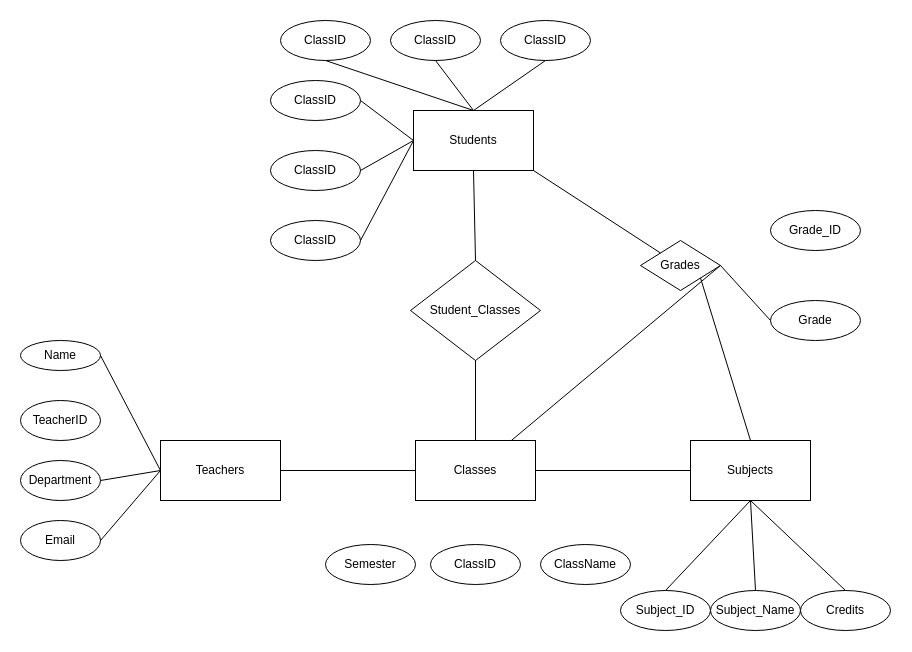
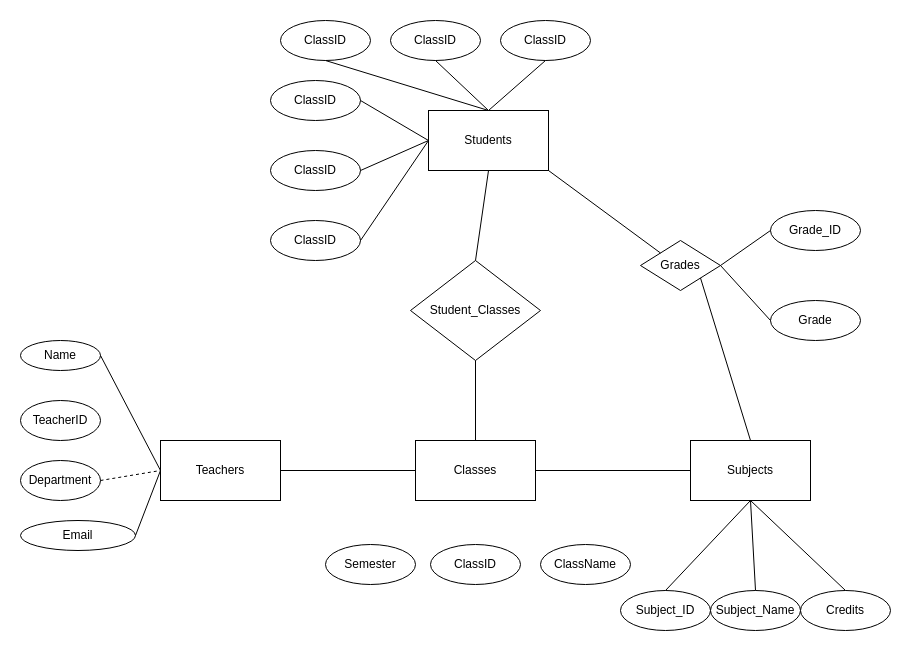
  <mxCell id="0" />
  <mxCell id="1" parent="0" />
- <mxCell id="2" value="Students" style="rounded=0;whiteSpace=wrap;html=1;" vertex="1" parent="1"><mxGeometry x="413" y="110" width="120" height="60" as="geometry" /></mxCell>
+ <mxCell id="2" value="Students" style="rounded=0;whiteSpace=wrap;html=1;" vertex="1" parent="1"><mxGeometry x="428" y="110" width="120" height="60" as="geometry" /></mxCell>
  <mxCell id="3" value="Classes" style="rounded=0;whiteSpace=wrap;html=1;" vertex="1" parent="1"><mxGeometry x="415" y="440" width="120" height="60" as="geometry" /></mxCell>
  <mxCell id="4" value="Student_Classes" style="rhombus;whiteSpace=wrap;html=1;" vertex="1" parent="1"><mxGeometry x="410" y="260" width="130" height="100" as="geometry" /></mxCell>
  <mxCell id="5" value="Subjects" style="rounded=0;whiteSpace=wrap;html=1;" vertex="1" parent="1"><mxGeometry x="690" y="440" width="120" height="60" as="geometry" /></mxCell>
  <mxCell id="6" value="Grades" style="rhombus;whiteSpace=wrap;html=1;" vertex="1" parent="1"><mxGeometry x="640" y="240" width="80" height="50" as="geometry" /></mxCell>
  <mxCell id="7" value="Teachers" style="rounded=0;whiteSpace=wrap;html=1;" vertex="1" parent="1"><mxGeometry x="160" y="440" width="120" height="60" as="geometry" /></mxCell>
  <mxCell id="8" value="" style="endArrow=none;html=1;rounded=0;entryX=0.5;entryY=1;entryDx=0;entryDy=0;exitX=0.5;exitY=0;exitDx=0;exitDy=0;" edge="1" parent="1" source="4" target="2"><mxGeometry width="50" height="50" relative="1" as="geometry"><mxPoint x="540" y="310" as="sourcePoint" /><mxPoint x="590" y="260" as="targetPoint" /></mxGeometry></mxCell>
  <mxCell id="9" value="" style="endArrow=none;html=1;rounded=0;exitX=0.5;exitY=1;exitDx=0;exitDy=0;entryX=0.5;entryY=0;entryDx=0;entryDy=0;" edge="1" parent="1" source="4" target="3"><mxGeometry width="50" height="50" relative="1" as="geometry"><mxPoint x="540" y="310" as="sourcePoint" /><mxPoint x="590" y="260" as="targetPoint" /></mxGeometry></mxCell>
  <mxCell id="10" value="" style="endArrow=none;html=1;rounded=0;entryX=1;entryY=1;entryDx=0;entryDy=0;exitX=0;exitY=0;exitDx=0;exitDy=0;" edge="1" parent="1" source="6" target="2"><mxGeometry width="50" height="50" relative="1" as="geometry"><mxPoint x="540" y="310" as="sourcePoint" /><mxPoint x="590" y="260" as="targetPoint" /></mxGeometry></mxCell>
  <mxCell id="11" value="" style="endArrow=none;html=1;rounded=0;entryX=1;entryY=1;entryDx=0;entryDy=0;exitX=0.5;exitY=0;exitDx=0;exitDy=0;" edge="1" parent="1" source="5" target="6"><mxGeometry width="50" height="50" relative="1" as="geometry"><mxPoint x="540" y="310" as="sourcePoint" /><mxPoint x="590" y="260" as="targetPoint" /></mxGeometry></mxCell>
  <mxCell id="12" value="" style="endArrow=none;html=1;rounded=0;exitX=1;exitY=0.5;exitDx=0;exitDy=0;entryX=0;entryY=0.5;entryDx=0;entryDy=0;" edge="1" parent="1" source="7" target="3"><mxGeometry width="50" height="50" relative="1" as="geometry"><mxPoint x="270" y="400" as="sourcePoint" /><mxPoint x="590" y="260" as="targetPoint" /></mxGeometry></mxCell>
  <mxCell id="13" value="" style="endArrow=none;html=1;rounded=0;exitX=1;exitY=0.5;exitDx=0;exitDy=0;entryX=0;entryY=0.5;entryDx=0;entryDy=0;" edge="1" parent="1" source="3" target="5"><mxGeometry width="50" height="50" relative="1" as="geometry"><mxPoint x="540" y="310" as="sourcePoint" /><mxPoint x="590" y="260" as="targetPoint" /></mxGeometry></mxCell>
  <mxCell id="14" value="TeacherID" style="ellipse;whiteSpace=wrap;html=1;" vertex="1" parent="1"><mxGeometry x="20" y="400" width="80" height="40" as="geometry" /></mxCell>
  <mxCell id="15" value="Name" style="ellipse;whiteSpace=wrap;html=1;" vertex="1" parent="1"><mxGeometry x="20" y="340" width="80" height="30" as="geometry" /></mxCell>
  <mxCell id="16" value="Department" style="ellipse;whiteSpace=wrap;html=1;" vertex="1" parent="1"><mxGeometry x="20" y="460" width="80" height="40" as="geometry" /></mxCell>
- <mxCell id="17" value="Email" style="ellipse;whiteSpace=wrap;html=1;" vertex="1" parent="1"><mxGeometry x="20" y="520" width="80" height="40" as="geometry" /></mxCell>
+ <mxCell id="17" value="Email" style="ellipse;whiteSpace=wrap;html=1;" vertex="1" parent="1"><mxGeometry x="20" y="520" width="115" height="30" as="geometry" /></mxCell>
  <mxCell id="18" value="Semester" style="ellipse;whiteSpace=wrap;html=1;" vertex="1" parent="1"><mxGeometry x="325" y="544" width="90" height="40" as="geometry" /></mxCell>
  <mxCell id="19" value="ClassID" style="ellipse;whiteSpace=wrap;html=1;" vertex="1" parent="1"><mxGeometry x="430" y="544" width="90" height="40" as="geometry" /></mxCell>
  <mxCell id="20" value="ClassName" style="ellipse;whiteSpace=wrap;html=1;" vertex="1" parent="1"><mxGeometry x="540" y="544" width="90" height="40" as="geometry" /></mxCell>
  <mxCell id="21" value="Subject_ID" style="ellipse;whiteSpace=wrap;html=1;" vertex="1" parent="1"><mxGeometry x="620" y="590" width="90" height="40" as="geometry" /></mxCell>
  <mxCell id="22" value="Subject_Name" style="ellipse;whiteSpace=wrap;html=1;" vertex="1" parent="1"><mxGeometry x="710" y="590" width="90" height="40" as="geometry" /></mxCell>
  <mxCell id="23" value="Credits" style="ellipse;whiteSpace=wrap;html=1;" vertex="1" parent="1"><mxGeometry x="800" y="590" width="90" height="40" as="geometry" /></mxCell>
  <mxCell id="24" value="" style="endArrow=none;html=1;rounded=0;entryX=0.5;entryY=1;entryDx=0;entryDy=0;exitX=0.5;exitY=0;exitDx=0;exitDy=0;" edge="1" parent="1" source="21" target="5"><mxGeometry width="50" height="50" relative="1" as="geometry"><mxPoint x="670" y="700" as="sourcePoint" /><mxPoint x="720" y="650" as="targetPoint" /></mxGeometry></mxCell>
  <mxCell id="25" value="" style="endArrow=none;html=1;rounded=0;entryX=0.5;entryY=1;entryDx=0;entryDy=0;exitX=0.5;exitY=0;exitDx=0;exitDy=0;" edge="1" parent="1" source="22" target="5"><mxGeometry width="50" height="50" relative="1" as="geometry"><mxPoint x="670" y="700" as="sourcePoint" /><mxPoint x="720" y="650" as="targetPoint" /></mxGeometry></mxCell>
  <mxCell id="26" value="" style="endArrow=none;html=1;rounded=0;exitX=0.5;exitY=0;exitDx=0;exitDy=0;entryX=0.5;entryY=1;entryDx=0;entryDy=0;" edge="1" parent="1" source="23" target="5"><mxGeometry width="50" height="50" relative="1" as="geometry"><mxPoint x="670" y="700" as="sourcePoint" /><mxPoint x="750" y="510" as="targetPoint" /></mxGeometry></mxCell>
  <mxCell id="27" value="Grade" style="ellipse;whiteSpace=wrap;html=1;" vertex="1" parent="1"><mxGeometry x="770" y="300" width="90" height="40" as="geometry" /></mxCell>
  <mxCell id="28" value="Grade_ID" style="ellipse;whiteSpace=wrap;html=1;" vertex="1" parent="1"><mxGeometry x="770" y="210" width="90" height="40" as="geometry" /></mxCell>
- <mxCell id="29" value="" style="endArrow=none;html=1;rounded=0;exitX=1;exitY=0.5;exitDx=0;exitDy=0;" edge="1" parent="1" source="6" target="3"><mxGeometry width="50" height="50" relative="1" as="geometry"><mxPoint x="590" y="420" as="sourcePoint" /><mxPoint x="640" y="370" as="targetPoint" /></mxGeometry></mxCell>
+ <mxCell id="29" value="" style="endArrow=none;html=1;rounded=0;entryX=0;entryY=0.5;entryDx=0;entryDy=0;exitX=1;exitY=0.5;exitDx=0;exitDy=0;" edge="1" parent="1" source="6" target="28"><mxGeometry width="50" height="50" relative="1" as="geometry"><mxPoint x="590" y="420" as="sourcePoint" /><mxPoint x="640" y="370" as="targetPoint" /></mxGeometry></mxCell>
  <mxCell id="30" value="" style="endArrow=none;html=1;rounded=0;entryX=1;entryY=0.5;entryDx=0;entryDy=0;exitX=0;exitY=0.5;exitDx=0;exitDy=0;" edge="1" parent="1" source="27" target="6"><mxGeometry width="50" height="50" relative="1" as="geometry"><mxPoint x="590" y="420" as="sourcePoint" /><mxPoint x="640" y="370" as="targetPoint" /></mxGeometry></mxCell>
  <mxCell id="31" value="" style="endArrow=none;html=1;rounded=0;exitX=1;exitY=0.5;exitDx=0;exitDy=0;entryX=0;entryY=0.5;entryDx=0;entryDy=0;" edge="1" parent="1" source="15" target="7"><mxGeometry width="50" height="50" relative="1" as="geometry"><mxPoint x="330" y="380" as="sourcePoint" /><mxPoint x="380" y="330" as="targetPoint" /></mxGeometry></mxCell>
- <mxCell id="32" value="" style="endArrow=none;html=1;rounded=0;exitX=1;exitY=0.5;exitDx=0;exitDy=0;entryX=0;entryY=0.5;entryDx=0;entryDy=0;" edge="1" parent="1" source="16" target="7"><mxGeometry width="50" height="50" relative="1" as="geometry"><mxPoint x="330" y="380" as="sourcePoint" /><mxPoint x="150" y="470" as="targetPoint" /></mxGeometry></mxCell>
+ <mxCell id="32" value="" style="endArrow=none;html=1;rounded=0;exitX=1;exitY=0.5;exitDx=0;exitDy=0;entryX=0;entryY=0.5;entryDx=0;entryDy=0;dashed=1;" edge="1" parent="1" source="16" target="7"><mxGeometry width="50" height="50" relative="1" as="geometry"><mxPoint x="330" y="380" as="sourcePoint" /><mxPoint x="150" y="470" as="targetPoint" /></mxGeometry></mxCell>
  <mxCell id="33" value="" style="endArrow=none;html=1;rounded=0;exitX=1;exitY=0.5;exitDx=0;exitDy=0;entryX=0;entryY=0.5;entryDx=0;entryDy=0;" edge="1" parent="1" source="17" target="7"><mxGeometry width="50" height="50" relative="1" as="geometry"><mxPoint x="330" y="380" as="sourcePoint" /><mxPoint x="380" y="330" as="targetPoint" /></mxGeometry></mxCell>
  <mxCell id="34" value="ClassID" style="ellipse;whiteSpace=wrap;html=1;" vertex="1" parent="1"><mxGeometry x="270" y="220" width="90" height="40" as="geometry" /></mxCell>
  <mxCell id="35" value="ClassID" style="ellipse;whiteSpace=wrap;html=1;" vertex="1" parent="1"><mxGeometry x="270" y="150" width="90" height="40" as="geometry" /></mxCell>
  <mxCell id="36" value="ClassID" style="ellipse;whiteSpace=wrap;html=1;" vertex="1" parent="1"><mxGeometry x="270" y="80" width="90" height="40" as="geometry" /></mxCell>
  <mxCell id="37" value="ClassID" style="ellipse;whiteSpace=wrap;html=1;" vertex="1" parent="1"><mxGeometry x="500" y="20" width="90" height="40" as="geometry" /></mxCell>
  <mxCell id="38" value="ClassID" style="ellipse;whiteSpace=wrap;html=1;" vertex="1" parent="1"><mxGeometry x="390" y="20" width="90" height="40" as="geometry" /></mxCell>
  <mxCell id="39" value="ClassID" style="ellipse;whiteSpace=wrap;html=1;" vertex="1" parent="1"><mxGeometry x="280" y="20" width="90" height="40" as="geometry" /></mxCell>
  <mxCell id="40" value="" style="endArrow=none;html=1;rounded=0;entryX=0.5;entryY=1;entryDx=0;entryDy=0;exitX=0.5;exitY=0;exitDx=0;exitDy=0;" edge="1" parent="1" source="2" target="39"><mxGeometry width="50" height="50" relative="1" as="geometry"><mxPoint x="410" y="400" as="sourcePoint" /><mxPoint x="460" y="350" as="targetPoint" /></mxGeometry></mxCell>
  <mxCell id="41" value="" style="endArrow=none;html=1;rounded=0;entryX=0.5;entryY=1;entryDx=0;entryDy=0;exitX=0.5;exitY=0;exitDx=0;exitDy=0;" edge="1" parent="1" source="2" target="38"><mxGeometry width="50" height="50" relative="1" as="geometry"><mxPoint x="410" y="400" as="sourcePoint" /><mxPoint x="460" y="350" as="targetPoint" /></mxGeometry></mxCell>
  <mxCell id="42" value="" style="endArrow=none;html=1;rounded=0;entryX=0.5;entryY=1;entryDx=0;entryDy=0;exitX=0.5;exitY=0;exitDx=0;exitDy=0;" edge="1" parent="1" source="2" target="37"><mxGeometry width="50" height="50" relative="1" as="geometry"><mxPoint x="410" y="400" as="sourcePoint" /><mxPoint x="460" y="350" as="targetPoint" /></mxGeometry></mxCell>
  <mxCell id="43" value="" style="endArrow=none;html=1;rounded=0;entryX=1;entryY=0.5;entryDx=0;entryDy=0;exitX=0;exitY=0.5;exitDx=0;exitDy=0;" edge="1" parent="1" source="2" target="36"><mxGeometry width="50" height="50" relative="1" as="geometry"><mxPoint x="410" y="400" as="sourcePoint" /><mxPoint x="460" y="350" as="targetPoint" /></mxGeometry></mxCell>
  <mxCell id="44" value="" style="endArrow=none;html=1;rounded=0;entryX=1;entryY=0.5;entryDx=0;entryDy=0;exitX=0;exitY=0.5;exitDx=0;exitDy=0;" edge="1" parent="1" source="2" target="35"><mxGeometry width="50" height="50" relative="1" as="geometry"><mxPoint x="410" y="400" as="sourcePoint" /><mxPoint x="460" y="350" as="targetPoint" /></mxGeometry></mxCell>
  <mxCell id="45" value="" style="endArrow=none;html=1;rounded=0;entryX=1;entryY=0.5;entryDx=0;entryDy=0;exitX=0;exitY=0.5;exitDx=0;exitDy=0;" edge="1" parent="1" source="2" target="34"><mxGeometry width="50" height="50" relative="1" as="geometry"><mxPoint x="410" y="400" as="sourcePoint" /><mxPoint x="460" y="350" as="targetPoint" /></mxGeometry></mxCell>
